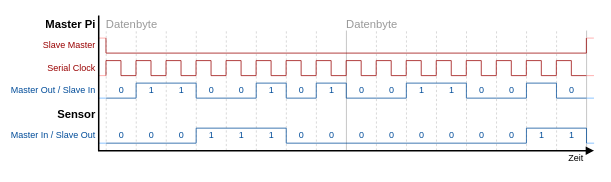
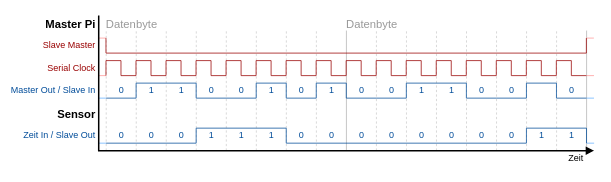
  <mxCell id="0" />
  <mxCell id="1" parent="0" />
  <mxCell id="2" value="" style="endArrow=none;html=1;fontSize=2;strokeColor=#66B2FF;" parent="1" edge="1"><mxGeometry width="50" height="50" relative="1" as="geometry"><mxPoint x="781.001" y="190" as="sourcePoint" /><mxPoint x="791.001" y="190" as="targetPoint" /></mxGeometry></mxCell>
  <mxCell id="3" value="" style="endArrow=none;html=1;fontSize=2;strokeColor=#66B2FF;" parent="1" edge="1"><mxGeometry width="50" height="50" relative="1" as="geometry"><mxPoint x="130.84" y="190" as="sourcePoint" /><mxPoint x="140.84" y="190" as="targetPoint" /></mxGeometry></mxCell>
  <mxCell id="4" value="" style="endArrow=none;dashed=1;html=1;strokeWidth=1;fontSize=2;strokeColor=#CCCCCC;" parent="1" edge="1"><mxGeometry width="50" height="50" relative="1" as="geometry"><mxPoint x="141" y="200" as="sourcePoint" /><mxPoint x="141" y="40" as="targetPoint" /></mxGeometry></mxCell>
  <mxCell id="5" value="" style="endArrow=none;dashed=1;html=1;strokeWidth=1;fontSize=2;strokeColor=#CCCCCC;" parent="1" edge="1"><mxGeometry width="50" height="50" relative="1" as="geometry"><mxPoint x="181" y="200" as="sourcePoint" /><mxPoint x="181" y="40" as="targetPoint" /></mxGeometry></mxCell>
  <mxCell id="6" value="" style="endArrow=none;dashed=1;html=1;strokeWidth=1;fontSize=2;strokeColor=#CCCCCC;" parent="1" edge="1"><mxGeometry width="50" height="50" relative="1" as="geometry"><mxPoint x="221" y="200" as="sourcePoint" /><mxPoint x="221" y="40" as="targetPoint" /></mxGeometry></mxCell>
  <mxCell id="7" value="" style="endArrow=none;dashed=1;html=1;strokeWidth=1;fontSize=2;strokeColor=#CCCCCC;" parent="1" edge="1"><mxGeometry width="50" height="50" relative="1" as="geometry"><mxPoint x="261" y="200" as="sourcePoint" /><mxPoint x="261" y="40" as="targetPoint" /></mxGeometry></mxCell>
  <mxCell id="8" value="" style="endArrow=none;dashed=1;html=1;strokeWidth=1;fontSize=2;strokeColor=#CCCCCC;" parent="1" edge="1"><mxGeometry width="50" height="50" relative="1" as="geometry"><mxPoint x="301" y="200" as="sourcePoint" /><mxPoint x="301" y="40" as="targetPoint" /></mxGeometry></mxCell>
  <mxCell id="9" value="" style="endArrow=none;dashed=1;html=1;strokeWidth=1;fontSize=2;strokeColor=#CCCCCC;" parent="1" edge="1"><mxGeometry width="50" height="50" relative="1" as="geometry"><mxPoint y="200" as="sourcePoint" x="341" /><mxPoint y="40" as="targetPoint" x="341" /></mxGeometry></mxCell>
  <mxCell id="10" value="" style="endArrow=none;dashed=1;html=1;strokeWidth=1;fontSize=2;strokeColor=#CCCCCC;" parent="1" edge="1"><mxGeometry width="50" height="50" relative="1" as="geometry"><mxPoint x="381" y="200" as="sourcePoint" /><mxPoint x="381" y="40" as="targetPoint" /></mxGeometry></mxCell>
  <mxCell id="11" value="" style="endArrow=none;dashed=1;html=1;strokeWidth=1;fontSize=2;strokeColor=#CCCCCC;" parent="1" edge="1"><mxGeometry width="50" height="50" relative="1" as="geometry"><mxPoint x="421" y="200" as="sourcePoint" /><mxPoint x="421" y="40" as="targetPoint" /></mxGeometry></mxCell>
  <mxCell id="12" value="" style="endArrow=none;html=1;strokeWidth=1;fontSize=2;strokeColor=#B3B3B3;" parent="1" edge="1"><mxGeometry width="50" height="50" relative="1" as="geometry"><mxPoint x="461" y="200" as="sourcePoint" /><mxPoint x="461" y="40" as="targetPoint" /></mxGeometry></mxCell>
  <mxCell id="13" value="" style="endArrow=none;dashed=1;html=1;strokeWidth=1;fontSize=2;strokeColor=#CCCCCC;" parent="1" edge="1"><mxGeometry width="50" height="50" relative="1" as="geometry"><mxPoint x="501" y="200" as="sourcePoint" /><mxPoint x="501" y="40" as="targetPoint" /></mxGeometry></mxCell>
  <mxCell id="14" value="" style="endArrow=none;dashed=1;html=1;strokeWidth=1;fontSize=2;strokeColor=#CCCCCC;" parent="1" edge="1"><mxGeometry width="50" height="50" relative="1" as="geometry"><mxPoint x="541" y="200" as="sourcePoint" /><mxPoint x="541" y="40" as="targetPoint" /></mxGeometry></mxCell>
  <mxCell id="15" value="" style="endArrow=none;dashed=1;html=1;strokeWidth=1;fontSize=2;strokeColor=#CCCCCC;" parent="1" edge="1"><mxGeometry width="50" height="50" relative="1" as="geometry"><mxPoint x="581" y="200" as="sourcePoint" /><mxPoint x="581" y="40" as="targetPoint" /></mxGeometry></mxCell>
  <mxCell id="16" value="" style="endArrow=none;dashed=1;html=1;strokeWidth=1;fontSize=2;strokeColor=#CCCCCC;" parent="1" edge="1"><mxGeometry width="50" height="50" relative="1" as="geometry"><mxPoint x="621" y="200" as="sourcePoint" /><mxPoint x="621" y="40" as="targetPoint" /></mxGeometry></mxCell>
  <mxCell id="17" value="" style="endArrow=none;dashed=1;html=1;strokeWidth=1;fontSize=2;strokeColor=#CCCCCC;" parent="1" edge="1"><mxGeometry width="50" height="50" relative="1" as="geometry"><mxPoint x="661" y="200" as="sourcePoint" /><mxPoint x="661" y="40" as="targetPoint" /></mxGeometry></mxCell>
  <mxCell id="18" value="" style="endArrow=none;dashed=1;html=1;strokeWidth=1;fontSize=2;strokeColor=#CCCCCC;" parent="1" edge="1"><mxGeometry width="50" height="50" relative="1" as="geometry"><mxPoint x="701" y="200" as="sourcePoint" /><mxPoint x="701" y="40" as="targetPoint" /></mxGeometry></mxCell>
  <mxCell id="19" value="" style="endArrow=none;dashed=1;html=1;strokeWidth=1;fontSize=2;strokeColor=#CCCCCC;" parent="1" edge="1"><mxGeometry width="50" height="50" relative="1" as="geometry"><mxPoint x="741" y="200" as="sourcePoint" /><mxPoint x="741" y="40" as="targetPoint" /></mxGeometry></mxCell>
  <mxCell id="20" value="" style="endArrow=none;html=1;strokeWidth=1;fontSize=2;strokeColor=#B3B3B3;" parent="1" edge="1"><mxGeometry width="50" height="50" relative="1" as="geometry"><mxPoint x="781" y="200" as="sourcePoint" /><mxPoint x="781" y="40" as="targetPoint" /></mxGeometry></mxCell>
  <mxCell id="21" value="Slave Master" style="text;html=1;resizable=1;points=[];autosize=0;align=right;verticalAlign=top;spacingTop=-2;spacing=0;spacingRight=5;fontColor=#990000;" parent="1" vertex="1"><mxGeometry x="50.68" y="50" width="80" height="20" as="geometry" /></mxCell>
  <mxCell id="22" value="Serial Clock" style="text;html=1;resizable=1;points=[];autosize=0;align=right;verticalAlign=top;spacingTop=-2;spacing=0;spacingRight=5;fontColor=#990000;" parent="1" vertex="1"><mxGeometry x="50.68" y="80" width="80" height="20" as="geometry" /></mxCell>
- <mxCell id="23" value="Master In / Slave Out" style="text;html=1;resizable=1;points=[];autosize=0;align=right;verticalAlign=top;spacingTop=-2;spacing=0;spacingRight=5;fontColor=#004C99;" parent="1" vertex="1"><mxGeometry x="20.84" y="170" width="110" height="20" as="geometry" /></mxCell>
+ <mxCell id="23" value="Zeit In / Slave Out" style="text;html=1;resizable=1;points=[];autosize=0;align=right;verticalAlign=top;spacingTop=-2;spacing=0;spacingRight=5;fontColor=#004C99;" parent="1" vertex="1"><mxGeometry x="20.84" y="170" width="110" height="20" as="geometry" /></mxCell>
  <mxCell id="24" value="Master Pi" style="text;html=1;resizable=1;points=[];autosize=0;align=right;verticalAlign=top;spacingTop=-2;fontStyle=1;fontSize=15;spacing=0;spacingRight=5;" parent="1" vertex="1"><mxGeometry x="31" y="20" width="100" height="20" as="geometry" /></mxCell>
  <mxCell id="25" value="Sensor" style="text;html=1;resizable=1;points=[];autosize=0;align=right;verticalAlign=top;spacingTop=-2;fontStyle=1;fontSize=15;spacing=0;spacingRight=5;" parent="1" vertex="1"><mxGeometry x="70.84" y="140" width="60" height="20" as="geometry" /></mxCell>
  <mxCell id="26" value="Zeit" style="text;html=1;resizable=0;points=[];autosize=1;align=right;verticalAlign=top;spacingTop=-2;fontSize=12;spacing=0;spacingRight=5;" parent="1" vertex="1"><mxGeometry x="740.84" y="200" width="40" height="20" as="geometry" /></mxCell>
  <mxCell id="27" value="" style="endArrow=none;html=1;fontSize=2;strokeColor=#FF9999;" parent="1" edge="1"><mxGeometry width="50" height="50" relative="1" as="geometry"><mxPoint x="780.68" y="50" as="sourcePoint" /><mxPoint x="790.68" y="50" as="targetPoint" /></mxGeometry></mxCell>
  <mxCell id="28" value="" style="endArrow=none;html=1;fontSize=2;strokeColor=#FF9999;" parent="1" edge="1"><mxGeometry width="50" height="50" relative="1" as="geometry"><mxPoint x="130.68" y="50" as="sourcePoint" /><mxPoint x="140.68" y="50" as="targetPoint" /></mxGeometry></mxCell>
  <mxCell id="29" value="" style="endArrow=none;html=1;fontSize=2;strokeColor=#FF9999;" parent="1" edge="1"><mxGeometry width="50" height="50" relative="1" as="geometry"><mxPoint x="130.68" y="100" as="sourcePoint" /><mxPoint x="140.68" y="100" as="targetPoint" /></mxGeometry></mxCell>
  <mxCell id="30" value="" style="endArrow=none;html=1;fontSize=2;strokeColor=#FF9999;" parent="1" edge="1"><mxGeometry width="50" height="50" relative="1" as="geometry"><mxPoint x="780.841" y="100" as="sourcePoint" /><mxPoint x="790.841" y="100" as="targetPoint" /></mxGeometry></mxCell>
  <mxCell id="31" value="" style="endArrow=none;html=1;strokeColor=#990000;strokeWidth=1;fontSize=2;jumpSize=6;bendable=1;arcSize=0;" parent="1" edge="1"><mxGeometry width="50" height="50" relative="1" as="geometry"><mxPoint x="780.68" y="100" as="sourcePoint" /><mxPoint x="140.68" y="100" as="targetPoint" /><Array as="points"><mxPoint x="760.68" y="100" /><mxPoint x="760.68" y="80" /><mxPoint x="740.68" y="80" /><mxPoint x="740.68" y="100" /><mxPoint x="720.68" y="100" /><mxPoint x="720.68" y="80" /><mxPoint x="700.68" y="80" /><mxPoint x="700.68" y="100" /><mxPoint x="680.68" y="100" /><mxPoint x="680.68" y="80" /><mxPoint x="660.68" y="80" /><mxPoint x="660.68" y="100" /><mxPoint x="640.68" y="100" /><mxPoint x="640.68" y="80" /><mxPoint x="620.68" y="80" /><mxPoint x="620.68" y="100" /><mxPoint x="600.68" y="100" /><mxPoint x="600.68" y="80" /><mxPoint x="580.68" y="80" /><mxPoint x="580.68" y="100" /><mxPoint x="560.68" y="100" /><mxPoint x="560.68" y="80" /><mxPoint x="540.68" y="80" /><mxPoint x="540.68" y="100" /><mxPoint x="520.68" y="100" /><mxPoint x="520.68" y="80" /><mxPoint x="500.68" y="80" /><mxPoint x="500.68" y="100" /><mxPoint x="480.68" y="100" /><mxPoint x="480.68" y="80" /><mxPoint x="460.68" y="80" /><mxPoint x="460.68" y="100" /><mxPoint x="440.68" y="100" /><mxPoint x="440.68" y="80" /><mxPoint x="420.68" y="80" /><mxPoint x="420.68" y="100" /><mxPoint x="400.68" y="100" /><mxPoint x="400.68" y="80" /><mxPoint x="380.68" y="80" /><mxPoint x="380.68" y="100" /><mxPoint x="360.68" y="100" /><mxPoint x="360.68" y="80" /><mxPoint x="340.68" y="80" /><mxPoint x="340.68" y="100" /><mxPoint x="320.68" y="100" /><mxPoint x="320.68" y="80" /><mxPoint x="300.68" y="80" /><mxPoint x="300.68" y="100" /><mxPoint x="280.68" y="100" /><mxPoint x="280.68" y="80" /><mxPoint x="260.68" y="80" /><mxPoint x="260.68" y="100" /><mxPoint x="240.68" y="100" /><mxPoint x="240.68" y="80" /><mxPoint x="220.68" y="80" /><mxPoint x="220.68" y="100" /><mxPoint x="200.68" y="100" /><mxPoint x="200.68" y="80" /><mxPoint x="180.68" y="80" /><mxPoint x="180.68" y="100" /><mxPoint x="160.68" y="100" /><mxPoint x="160.68" y="80" /><mxPoint x="140.68" y="80" /></Array></mxGeometry></mxCell>
  <mxCell id="32" value="" style="endArrow=none;html=1;strokeColor=#990000;strokeWidth=1;fontSize=2;jumpSize=6;bendable=1;arcSize=0;" parent="1" edge="1"><mxGeometry width="50" height="50" relative="1" as="geometry"><mxPoint x="780.68" y="50" as="sourcePoint" /><mxPoint x="140.68" y="50" as="targetPoint" /><Array as="points"><mxPoint x="780.68" y="70" /><mxPoint x="140.68" y="70" /></Array></mxGeometry></mxCell>
  <mxCell id="33" value="" style="endArrow=none;html=1;strokeColor=#004C99;strokeWidth=1;fontSize=2;arcSize=0;" parent="1" edge="1"><mxGeometry width="50" height="50" relative="1" as="geometry"><mxPoint x="140.84" y="190" as="sourcePoint" /><mxPoint x="780.84" y="190" as="targetPoint" /><Array as="points"><mxPoint x="260.84" y="190" /><mxPoint x="260.84" y="170" /><mxPoint x="380.84" y="170" /><mxPoint x="380.84" y="190" /><mxPoint x="700.84" y="190" /><mxPoint x="700.84" y="170" /><mxPoint x="780.84" y="170" /></Array></mxGeometry></mxCell>
  <mxCell id="34" value="0" style="text;html=1;resizable=0;points=[];autosize=1;align=center;verticalAlign=top;spacingTop=-4;fontSize=12;fontColor=#004C99;" parent="1" vertex="1"><mxGeometry x="150.84" y="170" width="20" height="20" as="geometry" /></mxCell>
  <mxCell id="35" value="0" style="text;html=1;resizable=0;points=[];autosize=1;align=center;verticalAlign=top;spacingTop=-4;fontSize=12;fontColor=#004C99;" parent="1" vertex="1"><mxGeometry x="190.84" y="170" width="20" height="20" as="geometry" /></mxCell>
  <mxCell id="36" value="0" style="text;html=1;resizable=0;points=[];autosize=1;align=center;verticalAlign=top;spacingTop=-4;fontSize=12;fontColor=#004C99;" parent="1" vertex="1"><mxGeometry x="230.84" y="170" width="20" height="20" as="geometry" /></mxCell>
  <mxCell id="37" value="0" style="text;html=1;resizable=0;points=[];autosize=1;align=center;verticalAlign=top;spacingTop=-4;fontSize=12;fontColor=#004C99;" parent="1" vertex="1"><mxGeometry x="390.84" y="170" width="20" height="20" as="geometry" /></mxCell>
  <mxCell id="38" value="0" style="text;html=1;resizable=0;points=[];autosize=1;align=center;verticalAlign=top;spacingTop=-4;fontSize=12;fontColor=#004C99;" parent="1" vertex="1"><mxGeometry x="430.84" y="170" width="20" height="20" as="geometry" /></mxCell>
  <mxCell id="39" value="0" style="text;html=1;resizable=0;points=[];autosize=1;align=center;verticalAlign=top;spacingTop=-4;fontSize=12;fontColor=#004C99;" parent="1" vertex="1"><mxGeometry x="470.84" y="170" width="20" height="20" as="geometry" /></mxCell>
  <mxCell id="40" value="0" style="text;html=1;resizable=0;points=[];autosize=1;align=center;verticalAlign=top;spacingTop=-4;fontSize=12;fontColor=#004C99;" parent="1" vertex="1"><mxGeometry x="510.84" y="170" width="20" height="20" as="geometry" /></mxCell>
  <mxCell id="41" value="0" style="text;html=1;resizable=0;points=[];autosize=1;align=center;verticalAlign=top;spacingTop=-4;fontSize=12;fontColor=#004C99;" parent="1" vertex="1"><mxGeometry x="550.84" y="170" width="20" height="20" as="geometry" /></mxCell>
  <mxCell id="42" value="0" style="text;html=1;resizable=0;points=[];autosize=1;align=center;verticalAlign=top;spacingTop=-4;fontSize=12;fontColor=#004C99;" parent="1" vertex="1"><mxGeometry x="590.84" y="170" width="20" height="20" as="geometry" /></mxCell>
  <mxCell id="43" value="0" style="text;html=1;resizable=0;points=[];autosize=1;align=center;verticalAlign=top;spacingTop=-4;fontSize=12;fontColor=#004C99;" parent="1" vertex="1"><mxGeometry x="630.84" y="170" width="20" height="20" as="geometry" /></mxCell>
  <mxCell id="44" value="0" style="text;html=1;resizable=0;points=[];autosize=1;align=center;verticalAlign=top;spacingTop=-4;fontSize=12;fontColor=#004C99;" parent="1" vertex="1"><mxGeometry x="670.84" y="170" width="20" height="20" as="geometry" /></mxCell>
  <mxCell id="45" value="1" style="text;html=1;resizable=0;points=[];autosize=1;align=center;verticalAlign=top;spacingTop=-4;fontSize=12;fontColor=#004C99;" parent="1" vertex="1"><mxGeometry x="710.84" y="170" width="20" height="20" as="geometry" /></mxCell>
  <mxCell id="46" value="1" style="text;html=1;resizable=0;points=[];autosize=1;align=center;verticalAlign=top;spacingTop=-4;fontSize=12;fontColor=#004C99;" parent="1" vertex="1"><mxGeometry x="750.84" y="170" width="20" height="20" as="geometry" /></mxCell>
  <mxCell id="47" value="1" style="text;html=1;resizable=0;points=[];autosize=1;align=center;verticalAlign=top;spacingTop=-4;fontSize=12;fontColor=#004C99;" parent="1" vertex="1"><mxGeometry x="270.84" y="170" width="20" height="20" as="geometry" /></mxCell>
  <mxCell id="48" value="1" style="text;html=1;resizable=0;points=[];autosize=1;align=center;verticalAlign=top;spacingTop=-4;fontSize=12;fontColor=#004C99;" parent="1" vertex="1"><mxGeometry x="310.84" y="170" width="20" height="20" as="geometry" /></mxCell>
  <mxCell id="49" value="1" style="text;html=1;resizable=0;points=[];autosize=1;align=center;verticalAlign=top;spacingTop=-4;fontSize=12;fontColor=#004C99;" parent="1" vertex="1"><mxGeometry x="350.84" y="170" width="20" height="20" as="geometry" /></mxCell>
  <mxCell id="50" value="&lt;font&gt;Datenbyte&lt;/font&gt;" style="text;html=1;resizable=1;points=[];autosize=0;align=left;verticalAlign=top;spacingTop=-2;fontStyle=0;fontSize=15;spacing=0;spacingRight=5;fontColor=#999999;" parent="1" vertex="1"><mxGeometry x="141" y="20" width="100" height="20" as="geometry" /></mxCell>
  <mxCell id="51" value="&lt;font&gt;Datenbyte&lt;/font&gt;" style="text;html=1;resizable=1;points=[];autosize=0;align=left;verticalAlign=top;spacingTop=-2;fontStyle=0;fontSize=15;spacing=0;spacingRight=5;fontColor=#999999;" parent="1" vertex="1"><mxGeometry x="461" y="20" width="100" height="20" as="geometry" /></mxCell>
  <mxCell id="52" value="Master Out / Slave In" style="text;html=1;resizable=1;points=[];autosize=0;align=right;verticalAlign=top;spacingTop=-2;spacing=0;spacingRight=5;fontColor=#004C99;" parent="1" vertex="1"><mxGeometry x="20.68" y="110" width="110" height="20" as="geometry" /></mxCell>
  <mxCell id="53" value="" style="endArrow=none;html=1;strokeColor=#004C99;strokeWidth=1;fontSize=2;arcSize=0;" parent="1" edge="1"><mxGeometry width="50" height="50" relative="1" as="geometry"><mxPoint x="140.84" y="130" as="sourcePoint" /><mxPoint x="780.84" y="130" as="targetPoint" /><Array as="points"><mxPoint x="180.84" y="130" /><mxPoint x="180.84" y="110" /><mxPoint x="260.84" y="110" /><mxPoint x="260.84" y="130" /><mxPoint x="340.84" y="130" /><mxPoint x="340.84" y="110" /><mxPoint x="380.84" y="110" /><mxPoint x="380.84" y="130" /><mxPoint x="420.84" y="130" /><mxPoint x="420.84" y="110" /><mxPoint x="460.84" y="110" /><mxPoint x="460.84" y="130" /><mxPoint x="500.84" y="130" /><mxPoint x="540.84" y="130" /><mxPoint x="540.84" y="110" /><mxPoint x="620.84" y="110" /><mxPoint x="620.84" y="130" /><mxPoint x="660.84" y="130" /><mxPoint x="700.84" y="130" /><mxPoint x="700.84" y="110" /><mxPoint x="740.84" y="110" /><mxPoint x="740.84" y="130" /></Array></mxGeometry></mxCell>
  <mxCell id="54" value="0" style="text;html=1;resizable=0;points=[];autosize=1;align=center;verticalAlign=top;spacingTop=-4;fontSize=12;fontColor=#004C99;" parent="1" vertex="1"><mxGeometry x="150.84" y="110" width="20" height="20" as="geometry" /></mxCell>
  <mxCell id="55" value="0" style="text;html=1;resizable=0;points=[];autosize=1;align=center;verticalAlign=top;spacingTop=-4;fontSize=12;fontColor=#004C99;" parent="1" vertex="1"><mxGeometry x="270.84" y="110" width="20" height="20" as="geometry" /></mxCell>
  <mxCell id="56" value="0" style="text;html=1;resizable=0;points=[];autosize=1;align=center;verticalAlign=top;spacingTop=-4;fontSize=12;fontColor=#004C99;" parent="1" vertex="1"><mxGeometry x="310.84" y="110" width="20" height="20" as="geometry" /></mxCell>
  <mxCell id="57" value="0" style="text;html=1;resizable=0;points=[];autosize=1;align=center;verticalAlign=top;spacingTop=-4;fontSize=12;fontColor=#004C99;" parent="1" vertex="1"><mxGeometry x="470.84" y="110" width="20" height="20" as="geometry" /></mxCell>
  <mxCell id="58" value="0" style="text;html=1;resizable=0;points=[];autosize=1;align=center;verticalAlign=top;spacingTop=-4;fontSize=12;fontColor=#004C99;" parent="1" vertex="1"><mxGeometry x="510.84" y="110" width="20" height="20" as="geometry" /></mxCell>
  <mxCell id="59" value="0" style="text;html=1;resizable=0;points=[];autosize=1;align=center;verticalAlign=top;spacingTop=-4;fontSize=12;fontColor=#004C99;" parent="1" vertex="1"><mxGeometry x="630.84" y="110" width="20" height="20" as="geometry" /></mxCell>
  <mxCell id="60" value="0" style="text;html=1;resizable=0;points=[];autosize=1;align=center;verticalAlign=top;spacingTop=-4;fontSize=12;fontColor=#004C99;" parent="1" vertex="1"><mxGeometry x="670.84" y="110" width="20" height="20" as="geometry" /></mxCell>
  <mxCell id="61" value="0" style="text;html=1;resizable=0;points=[];autosize=1;align=center;verticalAlign=top;spacingTop=-4;fontSize=12;fontColor=#004C99;" parent="1" vertex="1"><mxGeometry x="390.84" y="110" width="20" height="20" as="geometry" /></mxCell>
  <mxCell id="62" value="0" style="text;html=1;resizable=0;points=[];autosize=1;align=center;verticalAlign=top;spacingTop=-4;fontSize=12;fontColor=#004C99;" parent="1" vertex="1"><mxGeometry x="750.84" y="110" width="20" height="20" as="geometry" /></mxCell>
  <mxCell id="63" value="1" style="text;html=1;resizable=0;points=[];autosize=1;align=center;verticalAlign=top;spacingTop=-4;fontSize=12;fontColor=#004C99;" parent="1" vertex="1"><mxGeometry x="550.84" y="110" width="20" height="20" as="geometry" /></mxCell>
  <mxCell id="64" value="1" style="text;html=1;resizable=0;points=[];autosize=1;align=center;verticalAlign=top;spacingTop=-4;fontSize=12;fontColor=#004C99;" parent="1" vertex="1"><mxGeometry x="590.84" y="110" width="20" height="20" as="geometry" /></mxCell>
  <mxCell id="65" value="1" style="text;html=1;resizable=0;points=[];autosize=1;align=center;verticalAlign=top;spacingTop=-4;fontSize=12;fontColor=#004C99;" parent="1" vertex="1"><mxGeometry x="190.84" y="110" width="20" height="20" as="geometry" /></mxCell>
  <mxCell id="66" value="1" style="text;html=1;resizable=0;points=[];autosize=1;align=center;verticalAlign=top;spacingTop=-4;fontSize=12;fontColor=#004C99;" parent="1" vertex="1"><mxGeometry x="230.84" y="110" width="20" height="20" as="geometry" /></mxCell>
  <mxCell id="67" value="1" style="text;html=1;resizable=0;points=[];autosize=1;align=center;verticalAlign=top;spacingTop=-4;fontSize=12;fontColor=#004C99;" parent="1" vertex="1"><mxGeometry x="350.84" y="110" width="20" height="20" as="geometry" /></mxCell>
  <mxCell id="68" value="1" style="text;html=1;resizable=0;points=[];autosize=1;align=center;verticalAlign=top;spacingTop=-4;fontSize=12;fontColor=#004C99;" parent="1" vertex="1"><mxGeometry x="430.84" y="110" width="20" height="20" as="geometry" /></mxCell>
  <mxCell id="69" value="" style="endArrow=none;html=1;fontSize=2;strokeColor=#66B2FF;" parent="1" edge="1"><mxGeometry width="50" height="50" relative="1" as="geometry"><mxPoint x="780.841" y="130" as="sourcePoint" /><mxPoint x="790.841" y="130" as="targetPoint" /></mxGeometry></mxCell>
  <mxCell id="70" value="" style="endArrow=none;html=1;fontSize=2;strokeColor=#66B2FF;" parent="1" edge="1"><mxGeometry width="50" height="50" relative="1" as="geometry"><mxPoint x="130.68" y="130" as="sourcePoint" /><mxPoint x="140.68" y="130" as="targetPoint" /></mxGeometry></mxCell>
  <mxCell id="71" value="" style="endArrow=block;html=1;fontSize=4;endFill=1;strokeWidth=2;arcSize=0;" parent="1" edge="1"><mxGeometry width="50" height="50" relative="1" as="geometry"><mxPoint x="131" y="20" as="sourcePoint" /><mxPoint x="791" y="200" as="targetPoint" /><Array as="points"><mxPoint x="131" y="200" /></Array></mxGeometry></mxCell>
